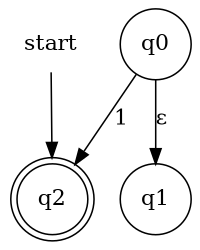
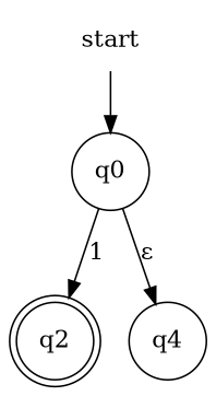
  digraph {
    node [shape=circle]
    start [shape=none]
    q0
    q2 [shape=doublecircle]
-   q1
-   start -> q2
+   q1 [label=q4]
+   start -> q0
    q0 -> q2 [label=1]
    q0 -> q1 [label="&epsilon;"]
  }
